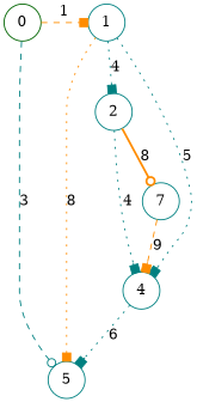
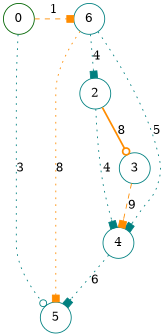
  digraph {
    node [color=teal shape=circle]
    edge [arrowhead=box color=teal style=dotted]
    0 [color=darkgreen]
-   1
+   1 [label=6]
    5
    2
    4
-   3 [label=7]
+   3
    subgraph sub_1 {
      rank=same
      0
      1
    }
    0 -> 1 [color=darkorange label=1 style=dashed]
-   0 -> 5 [arrowhead=odot label=3 style=dashed]
+   0 -> 5 [arrowhead=odot label=3]
    1 -> 5 [color=darkorange label=8]
    1 -> 2 [label=4]
    1 -> 4 [label=5]
    2 -> 4 [label=4]
    2 -> 3 [arrowhead=odot color=darkorange label=8 style=bold]
    4 -> 5 [label=6]
    3 -> 4 [color=darkorange label=9 style=dashed]
  }
